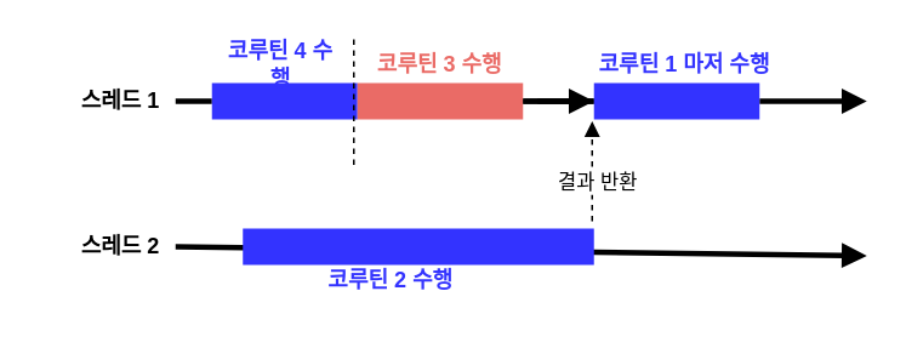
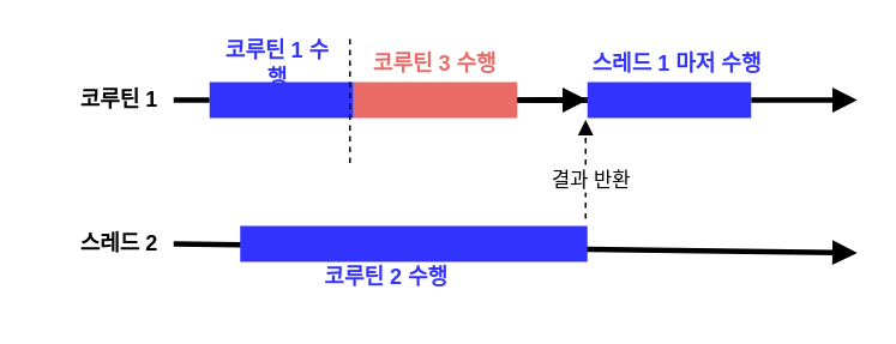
  <mxCell id="0" />
  <mxCell id="1" parent="0" />
  <mxCell id="2" value="" style="endArrow=block;html=1;rounded=0;endFill=1;strokeWidth=3;" edge="1" parent="1" source="21"><mxGeometry width="50" height="50" relative="1" as="geometry"><mxPoint x="96" y="55" as="sourcePoint" /><mxPoint x="476" y="55" as="targetPoint" /></mxGeometry></mxCell>
  <mxCell id="3" value="" style="endArrow=block;html=1;rounded=0;endFill=1;strokeWidth=3;" edge="1" parent="1"><mxGeometry width="50" height="50" relative="1" as="geometry"><mxPoint x="96" y="135" as="sourcePoint" /><mxPoint x="476" y="140" as="targetPoint" /></mxGeometry></mxCell>
  <mxCell id="4" value="" style="rounded=0;whiteSpace=wrap;html=1;fillColor=#3333FF;strokeColor=none;" vertex="1" parent="1"><mxGeometry x="133" y="125" width="193" height="20" as="geometry" /></mxCell>
  <mxCell id="5" value="코루틴&amp;nbsp;2 수행" style="text;html=1;align=center;verticalAlign=middle;whiteSpace=wrap;rounded=0;fontColor=#3333FF;fontStyle=1" vertex="1" parent="1"><mxGeometry x="174.25" y="139" width="80.5" height="30" as="geometry" /></mxCell>
  <mxCell id="6" value="" style="endArrow=none;html=1;rounded=0;endFill=1;strokeWidth=3;startFill=0;" edge="1" parent="1" target="7"><mxGeometry width="50" height="50" relative="1" as="geometry"><mxPoint x="96" y="55" as="sourcePoint" /><mxPoint x="416" y="55" as="targetPoint" /></mxGeometry></mxCell>
  <mxCell id="7" value="" style="rounded=0;whiteSpace=wrap;html=1;fillColor=#3333FF;strokeColor=none;" vertex="1" parent="1"><mxGeometry x="116" y="45" width="80" height="20" as="geometry" /></mxCell>
- <mxCell id="8" value="코루틴 4 수행" style="text;html=1;align=center;verticalAlign=middle;whiteSpace=wrap;rounded=0;fontColor=#3333FF;fontStyle=1" vertex="1" parent="1"><mxGeometry x="119" y="20" width="70" height="30" as="geometry" /></mxCell>
- <mxCell id="9" value="스레드 1" style="text;html=1;align=center;verticalAlign=middle;whiteSpace=wrap;rounded=0;fontStyle=1;fontColor=#000000;" vertex="1" parent="1"><mxGeometry x="36" y="40" width="60" height="30" as="geometry" /></mxCell>
+ <mxCell id="8" value="코루틴 1 수행" style="text;html=1;align=center;verticalAlign=middle;whiteSpace=wrap;rounded=0;fontColor=#3333FF;fontStyle=1" vertex="1" parent="1"><mxGeometry x="119" y="20" width="70" height="30" as="geometry" /></mxCell>
+ <mxCell id="9" value="코루틴 1" style="text;html=1;align=center;verticalAlign=middle;whiteSpace=wrap;rounded=0;fontStyle=1;fontColor=#000000;" vertex="1" parent="1"><mxGeometry x="36" y="40" width="60" height="30" as="geometry" /></mxCell>
  <mxCell id="10" value="스레드 2" style="text;html=1;align=center;verticalAlign=middle;whiteSpace=wrap;rounded=0;fontStyle=1;fontColor=#000000;" vertex="1" parent="1"><mxGeometry x="20.5" y="120" width="90" height="30" as="geometry" /></mxCell>
  <mxCell id="11" value="" style="endArrow=block;html=1;rounded=0;endFill=1;strokeWidth=3;" edge="1" parent="1"><mxGeometry width="50" height="50" relative="1" as="geometry"><mxPoint x="195" y="55" as="sourcePoint" /><mxPoint x="195" y="55" as="targetPoint" /></mxGeometry></mxCell>
  <mxCell id="12" value="" style="endArrow=block;html=1;rounded=0;endFill=1;strokeWidth=3;" edge="1" parent="1" target="21"><mxGeometry width="50" height="50" relative="1" as="geometry"><mxPoint x="295" y="55" as="sourcePoint" /><mxPoint x="455" y="55" as="targetPoint" /></mxGeometry></mxCell>
- <mxCell id="13" value="코루틴&amp;nbsp;1 마저 수행" style="text;html=1;align=center;verticalAlign=middle;whiteSpace=wrap;rounded=0;fontColor=#3333FF;fontStyle=1" vertex="1" parent="1"><mxGeometry x="326" y="20" width="100" height="30" as="geometry" /></mxCell>
+ <mxCell id="13" value="스레드&amp;nbsp;1 마저 수행" style="text;html=1;align=center;verticalAlign=middle;whiteSpace=wrap;rounded=0;fontColor=#3333FF;fontStyle=1" vertex="1" parent="1"><mxGeometry x="326" y="20" width="100" height="30" as="geometry" /></mxCell>
  <mxCell id="14" value="" style="endArrow=none;dashed=1;html=1;rounded=0;" edge="1" parent="1"><mxGeometry width="50" height="50" relative="1" as="geometry"><mxPoint x="194" y="90" as="sourcePoint" /><mxPoint x="194" y="20" as="targetPoint" /></mxGeometry></mxCell>
  <mxCell id="15" value="" style="endArrow=block;dashed=1;html=1;rounded=0;endFill=1;" edge="1" parent="1"><mxGeometry width="50" height="50" relative="1" as="geometry"><mxPoint x="325" y="121" as="sourcePoint" /><mxPoint x="325" y="66" as="targetPoint" /></mxGeometry></mxCell>
  <mxCell id="16" value="결과 반환" style="edgeLabel;html=1;align=center;verticalAlign=middle;resizable=0;points=[];" vertex="1" connectable="0" parent="15"><mxGeometry x="-0.291" relative="1" as="geometry"><mxPoint x="2" y="-3" as="offset" /></mxGeometry></mxCell>
  <mxCell id="17" value="" style="endArrow=none;html=1;rounded=0;endFill=1;strokeWidth=3;startFill=0;" edge="1" parent="1" source="21" target="18"><mxGeometry width="50" height="50" relative="1" as="geometry"><mxPoint x="386" y="55" as="sourcePoint" /><mxPoint x="556" y="55" as="targetPoint" /></mxGeometry></mxCell>
  <mxCell id="18" value="" style="rounded=0;whiteSpace=wrap;html=1;fillColor=#EA6B66;strokeColor=none;" vertex="1" parent="1"><mxGeometry x="196" y="45" width="91" height="20" as="geometry" /></mxCell>
  <mxCell id="19" value="코루틴 3 수행" style="text;html=1;align=center;verticalAlign=middle;whiteSpace=wrap;rounded=0;fontColor=#EA6B66;fontStyle=1" vertex="1" parent="1"><mxGeometry x="196" y="20" width="91" height="30" as="geometry" /></mxCell>
  <mxCell id="20" value="" style="endArrow=none;html=1;rounded=0;endFill=1;strokeWidth=3;startFill=0;" edge="1" parent="1" source="18" target="21"><mxGeometry width="50" height="50" relative="1" as="geometry"><mxPoint x="287" y="55" as="sourcePoint" /><mxPoint x="556" y="55" as="targetPoint" /></mxGeometry></mxCell>
  <mxCell id="21" value="" style="rounded=0;whiteSpace=wrap;html=1;fillColor=#3333FF;strokeColor=none;" vertex="1" parent="1"><mxGeometry x="326" y="45" width="91" height="20" as="geometry" /></mxCell>
